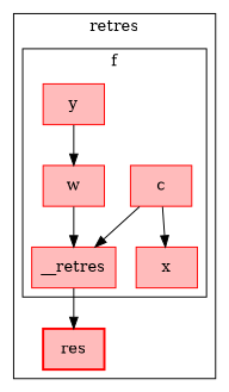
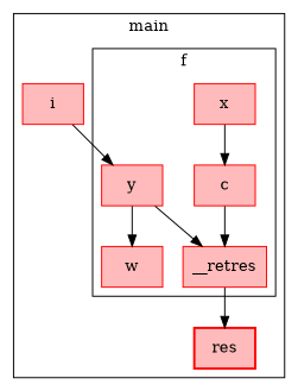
  digraph {
    node [color="#FF0000" fillcolor="#FFBBBB" shape=box style=filled]
    n1 [label=<__retres>]
    n2 [label=<c>]
    n3 [label=<w>]
    n4 [label=<x>]
    n5 [label=<y>]
    n6 [label=<res> style="filled,bold"]
+   n7 [label=<i>]
    subgraph cluster_1 {
-     label=retres
+     label=main
      n6
+     n7
      subgraph cluster_2 {
        label=f
        n1
        n2
        n3
        n4
        n5
      }
    }
    n1 -> n6
    n2 -> n1
-   n3 -> n1
-   n2 -> n4
+   n5 -> n1
+   n4 -> n2
    n5 -> n3
+   n7 -> n5
  }
